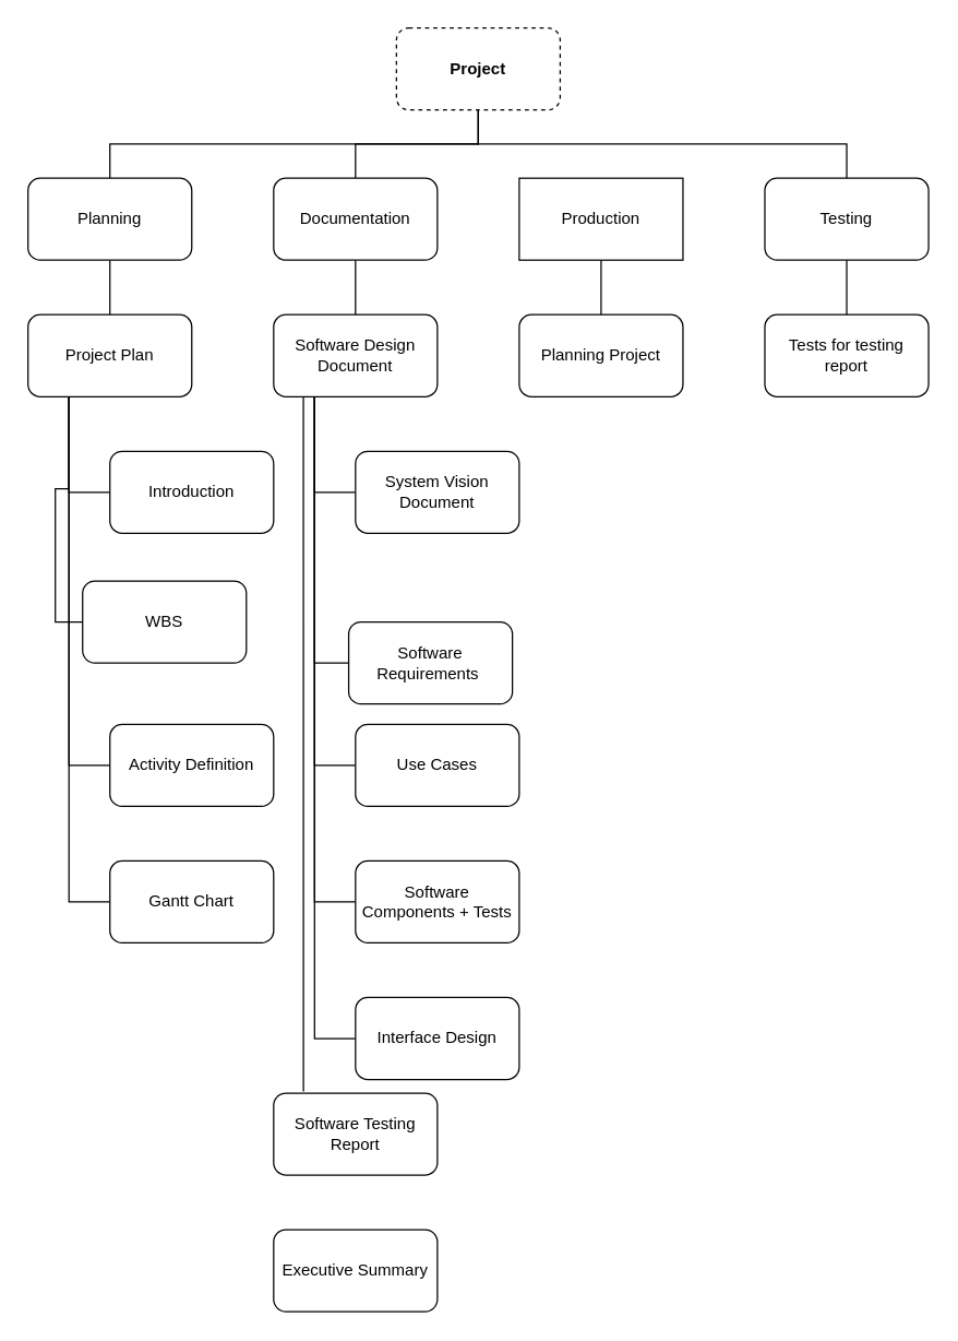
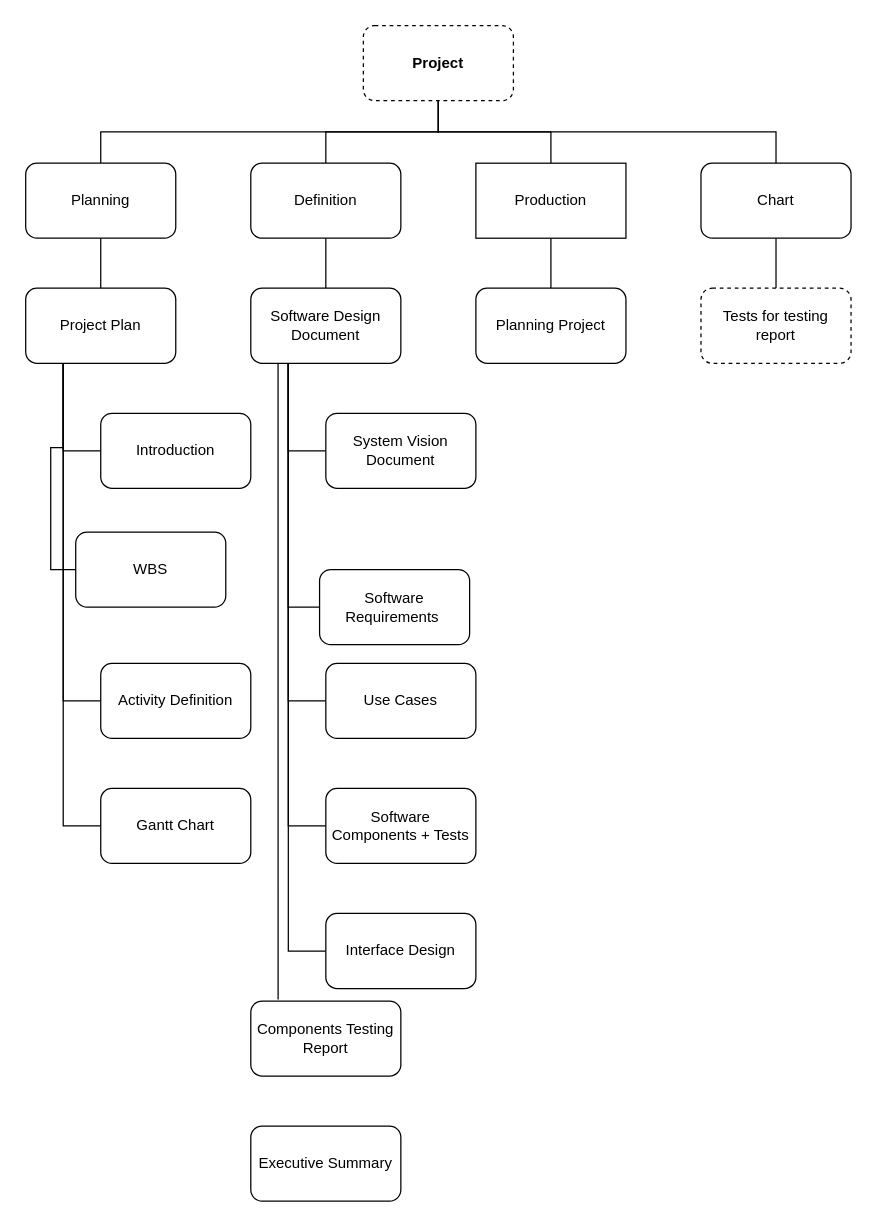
  <mxCell id="0" />
  <mxCell id="1" parent="0" />
  <mxCell id="2" style="edgeStyle=orthogonalEdgeStyle;rounded=0;orthogonalLoop=1;jettySize=auto;html=1;exitX=0.5;exitY=1;exitDx=0;exitDy=0;entryX=0.5;entryY=0;entryDx=0;entryDy=0;endArrow=none;endFill=0;" edge="1" parent="1" source="6" target="8"><mxGeometry relative="1" as="geometry" /></mxCell>
  <mxCell id="3" style="edgeStyle=orthogonalEdgeStyle;rounded=0;orthogonalLoop=1;jettySize=auto;html=1;exitX=0.5;exitY=1;exitDx=0;exitDy=0;endArrow=none;endFill=0;" edge="1" parent="1" source="6" target="10"><mxGeometry relative="1" as="geometry" /></mxCell>
+ <mxCell id="4" style="edgeStyle=orthogonalEdgeStyle;rounded=0;orthogonalLoop=1;jettySize=auto;html=1;exitX=0.5;exitY=1;exitDx=0;exitDy=0;entryX=0.5;entryY=0;entryDx=0;entryDy=0;endArrow=none;endFill=0;" edge="1" parent="1" source="6" target="12"><mxGeometry relative="1" as="geometry" /></mxCell>
  <mxCell id="5" style="edgeStyle=orthogonalEdgeStyle;rounded=0;orthogonalLoop=1;jettySize=auto;html=1;exitX=0.5;exitY=1;exitDx=0;exitDy=0;entryX=0.5;entryY=0;entryDx=0;entryDy=0;endArrow=none;endFill=0;" edge="1" parent="1" source="6" target="14"><mxGeometry relative="1" as="geometry" /></mxCell>
  <mxCell id="6" value="&lt;b&gt;Project&lt;/b&gt;" style="rounded=1;whiteSpace=wrap;html=1;dashed=1;" vertex="1" parent="1"><mxGeometry x="290" y="20" width="120" height="60" as="geometry" /></mxCell>
  <mxCell id="7" style="edgeStyle=orthogonalEdgeStyle;rounded=0;orthogonalLoop=1;jettySize=auto;html=1;entryX=0.5;entryY=0;entryDx=0;entryDy=0;endArrow=none;endFill=0;" edge="1" parent="1" source="8" target="19"><mxGeometry relative="1" as="geometry" /></mxCell>
  <mxCell id="8" value="Planning" style="rounded=1;whiteSpace=wrap;html=1;" vertex="1" parent="1"><mxGeometry x="20" y="130" width="120" height="60" as="geometry" /></mxCell>
  <mxCell id="9" style="edgeStyle=orthogonalEdgeStyle;rounded=0;orthogonalLoop=1;jettySize=auto;html=1;exitX=0.5;exitY=1;exitDx=0;exitDy=0;entryX=0.5;entryY=0;entryDx=0;entryDy=0;endArrow=none;endFill=0;" edge="1" parent="1" source="10" target="26"><mxGeometry relative="1" as="geometry" /></mxCell>
- <mxCell id="10" value="Documentation" style="rounded=1;whiteSpace=wrap;html=1;" vertex="1" parent="1"><mxGeometry x="200" y="130" width="120" height="60" as="geometry" /></mxCell>
+ <mxCell id="10" value="Definition" style="rounded=1;whiteSpace=wrap;html=1;" vertex="1" parent="1"><mxGeometry x="200" y="130" width="120" height="60" as="geometry" /></mxCell>
  <mxCell id="11" style="edgeStyle=orthogonalEdgeStyle;rounded=0;orthogonalLoop=1;jettySize=auto;html=1;exitX=0.5;exitY=1;exitDx=0;exitDy=0;entryX=0.5;entryY=0;entryDx=0;entryDy=0;endArrow=none;endFill=0;" edge="1" parent="1" source="12" target="39"><mxGeometry relative="1" as="geometry" /></mxCell>
  <mxCell id="12" value="Production" style="whiteSpace=wrap;html=1;rounded=0;" vertex="1" parent="1"><mxGeometry x="380" y="130" width="120" height="60" as="geometry" /></mxCell>
  <mxCell id="13" style="edgeStyle=orthogonalEdgeStyle;rounded=0;orthogonalLoop=1;jettySize=auto;html=1;exitX=0.5;exitY=1;exitDx=0;exitDy=0;entryX=0.5;entryY=0;entryDx=0;entryDy=0;endArrow=none;endFill=0;" edge="1" parent="1" source="14" target="38"><mxGeometry relative="1" as="geometry" /></mxCell>
- <mxCell id="14" value="Testing" style="rounded=1;whiteSpace=wrap;html=1;" vertex="1" parent="1"><mxGeometry x="560" y="130" width="120" height="60" as="geometry" /></mxCell>
+ <mxCell id="14" value="Chart" style="rounded=1;whiteSpace=wrap;html=1;" vertex="1" parent="1"><mxGeometry x="560" y="130" width="120" height="60" as="geometry" /></mxCell>
  <mxCell id="15" style="edgeStyle=orthogonalEdgeStyle;rounded=0;orthogonalLoop=1;jettySize=auto;html=1;exitX=0.25;exitY=1;exitDx=0;exitDy=0;entryX=0;entryY=0.5;entryDx=0;entryDy=0;endArrow=none;endFill=0;" edge="1" parent="1" source="19" target="27"><mxGeometry relative="1" as="geometry" /></mxCell>
  <mxCell id="16" style="edgeStyle=orthogonalEdgeStyle;rounded=0;orthogonalLoop=1;jettySize=auto;html=1;exitX=0.25;exitY=1;exitDx=0;exitDy=0;entryX=0;entryY=0.5;entryDx=0;entryDy=0;endArrow=none;endFill=0;" edge="1" parent="1" source="19" target="28"><mxGeometry relative="1" as="geometry" /></mxCell>
  <mxCell id="17" style="edgeStyle=orthogonalEdgeStyle;rounded=0;orthogonalLoop=1;jettySize=auto;html=1;exitX=0.25;exitY=1;exitDx=0;exitDy=0;entryX=0;entryY=0.5;entryDx=0;entryDy=0;endArrow=none;endFill=0;" edge="1" parent="1" source="19" target="29"><mxGeometry relative="1" as="geometry" /></mxCell>
  <mxCell id="18" style="edgeStyle=orthogonalEdgeStyle;rounded=0;orthogonalLoop=1;jettySize=auto;html=1;exitX=0.25;exitY=1;exitDx=0;exitDy=0;entryX=0;entryY=0.5;entryDx=0;entryDy=0;endArrow=none;endFill=0;" edge="1" parent="1" source="19" target="30"><mxGeometry relative="1" as="geometry" /></mxCell>
  <mxCell id="19" value="Project Plan" style="rounded=1;whiteSpace=wrap;html=1;" vertex="1" parent="1"><mxGeometry x="20" y="230" width="120" height="60" as="geometry" /></mxCell>
  <mxCell id="20" style="edgeStyle=orthogonalEdgeStyle;rounded=0;orthogonalLoop=1;jettySize=auto;html=1;exitX=0.25;exitY=1;exitDx=0;exitDy=0;entryX=0;entryY=0.5;entryDx=0;entryDy=0;endArrow=none;endFill=0;" edge="1" parent="1" source="26" target="31"><mxGeometry relative="1" as="geometry" /></mxCell>
  <mxCell id="21" style="edgeStyle=orthogonalEdgeStyle;rounded=0;orthogonalLoop=1;jettySize=auto;html=1;exitX=0.25;exitY=1;exitDx=0;exitDy=0;entryX=0;entryY=0.5;entryDx=0;entryDy=0;endArrow=none;endFill=0;" edge="1" parent="1" source="26" target="32"><mxGeometry relative="1" as="geometry" /></mxCell>
  <mxCell id="22" style="edgeStyle=orthogonalEdgeStyle;rounded=0;orthogonalLoop=1;jettySize=auto;html=1;exitX=0.25;exitY=1;exitDx=0;exitDy=0;entryX=0;entryY=0.5;entryDx=0;entryDy=0;endArrow=none;endFill=0;" edge="1" parent="1" source="26" target="33"><mxGeometry relative="1" as="geometry" /></mxCell>
  <mxCell id="23" style="edgeStyle=orthogonalEdgeStyle;rounded=0;orthogonalLoop=1;jettySize=auto;html=1;exitX=0.25;exitY=1;exitDx=0;exitDy=0;entryX=0;entryY=0.5;entryDx=0;entryDy=0;endArrow=none;endFill=0;" edge="1" parent="1" source="26" target="34"><mxGeometry relative="1" as="geometry" /></mxCell>
  <mxCell id="24" style="edgeStyle=orthogonalEdgeStyle;rounded=0;orthogonalLoop=1;jettySize=auto;html=1;exitX=0.25;exitY=1;exitDx=0;exitDy=0;entryX=0;entryY=0.5;entryDx=0;entryDy=0;endArrow=none;endFill=0;" edge="1" parent="1" source="26" target="35"><mxGeometry relative="1" as="geometry" /></mxCell>
  <mxCell id="25" style="edgeStyle=orthogonalEdgeStyle;rounded=0;orthogonalLoop=1;jettySize=auto;html=1;exitX=0.156;exitY=1.001;exitDx=0;exitDy=0;entryX=0.182;entryY=-0.019;entryDx=0;entryDy=0;entryPerimeter=0;endArrow=none;endFill=0;exitPerimeter=0;" edge="1" parent="1" source="26" target="36"><mxGeometry relative="1" as="geometry"><Array as="points"><mxPoint x="222" y="290" /></Array></mxGeometry></mxCell>
  <mxCell id="26" value="Software Design Document" style="rounded=1;whiteSpace=wrap;html=1;" vertex="1" parent="1"><mxGeometry x="200" y="230" width="120" height="60" as="geometry" /></mxCell>
  <mxCell id="27" value="Introduction" style="rounded=1;whiteSpace=wrap;html=1;" vertex="1" parent="1"><mxGeometry x="80" y="330" width="120" height="60" as="geometry" /></mxCell>
  <mxCell id="28" value="WBS" style="rounded=1;whiteSpace=wrap;html=1;" vertex="1" parent="1"><mxGeometry x="60" y="425" width="120" height="60" as="geometry" /></mxCell>
  <mxCell id="29" value="Activity Definition" style="rounded=1;whiteSpace=wrap;html=1;" vertex="1" parent="1"><mxGeometry x="80" y="530" width="120" height="60" as="geometry" /></mxCell>
  <mxCell id="30" value="Gantt Chart" style="rounded=1;whiteSpace=wrap;html=1;" vertex="1" parent="1"><mxGeometry x="80" y="630" width="120" height="60" as="geometry" /></mxCell>
  <mxCell id="31" value="System Vision Document" style="rounded=1;whiteSpace=wrap;html=1;" vertex="1" parent="1"><mxGeometry x="260" y="330" width="120" height="60" as="geometry" /></mxCell>
  <mxCell id="32" value="Software Requirements&amp;nbsp;" style="rounded=1;whiteSpace=wrap;html=1;" vertex="1" parent="1"><mxGeometry x="255" y="455" width="120" height="60" as="geometry" /></mxCell>
  <mxCell id="33" value="Use Cases" style="rounded=1;whiteSpace=wrap;html=1;" vertex="1" parent="1"><mxGeometry x="260" y="530" width="120" height="60" as="geometry" /></mxCell>
  <mxCell id="34" value="Software Components + Tests" style="rounded=1;whiteSpace=wrap;html=1;" vertex="1" parent="1"><mxGeometry x="260" y="630" width="120" height="60" as="geometry" /></mxCell>
  <mxCell id="35" value="Interface Design" style="rounded=1;whiteSpace=wrap;html=1;" vertex="1" parent="1"><mxGeometry x="260" y="730" width="120" height="60" as="geometry" /></mxCell>
- <mxCell id="36" value="Software Testing Report" style="rounded=1;whiteSpace=wrap;html=1;" vertex="1" parent="1"><mxGeometry x="200" y="800" width="120" height="60" as="geometry" /></mxCell>
+ <mxCell id="36" value="Components Testing Report" style="rounded=1;whiteSpace=wrap;html=1;" vertex="1" parent="1"><mxGeometry x="200" y="800" width="120" height="60" as="geometry" /></mxCell>
  <mxCell id="37" value="Executive Summary" style="rounded=1;whiteSpace=wrap;html=1;" vertex="1" parent="1"><mxGeometry x="200" y="900" width="120" height="60" as="geometry" /></mxCell>
- <mxCell id="38" value="Tests for testing report" style="rounded=1;whiteSpace=wrap;html=1;" vertex="1" parent="1"><mxGeometry x="560" y="230" width="120" height="60" as="geometry" /></mxCell>
+ <mxCell id="38" value="Tests for testing report" style="rounded=1;whiteSpace=wrap;html=1;dashed=1;" vertex="1" parent="1"><mxGeometry x="560" y="230" width="120" height="60" as="geometry" /></mxCell>
  <mxCell id="39" value="Planning Project" style="rounded=1;whiteSpace=wrap;html=1;" vertex="1" parent="1"><mxGeometry x="380" y="230" width="120" height="60" as="geometry" /></mxCell>
